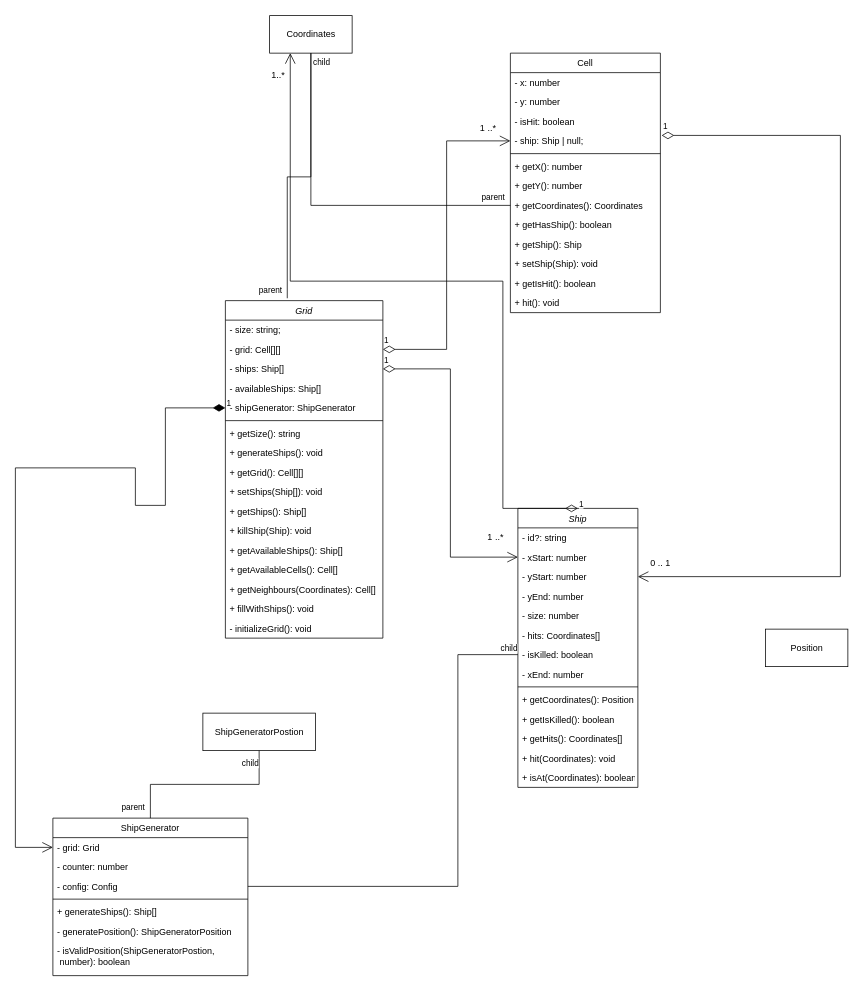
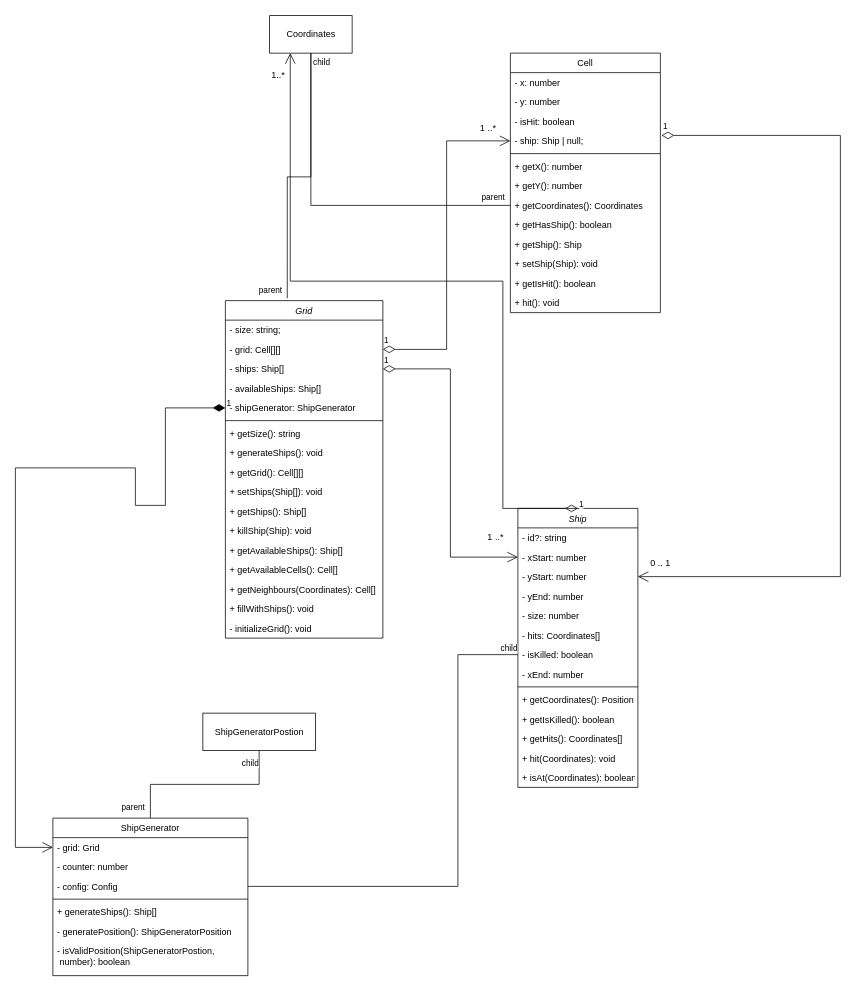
  <mxCell id="0" />
  <mxCell id="1" parent="0" />
  <mxCell id="2" value="Ship" style="swimlane;fontStyle=2;align=center;verticalAlign=top;childLayout=stackLayout;horizontal=1;startSize=26;horizontalStack=0;resizeParent=1;resizeLast=0;collapsible=1;marginBottom=0;rounded=0;shadow=0;strokeWidth=1;" parent="1" vertex="1"><mxGeometry x="690" y="677" width="160" height="372" as="geometry"><mxRectangle x="230" y="140" width="160" height="26" as="alternateBounds" /></mxGeometry></mxCell>
  <mxCell id="3" value="- id?: string" style="text;align=left;verticalAlign=top;spacingLeft=4;spacingRight=4;overflow=hidden;rotatable=0;points=[[0,0.5],[1,0.5]];portConstraint=eastwest;rounded=0;shadow=0;html=0;" parent="2" vertex="1"><mxGeometry y="26" width="160" height="26" as="geometry" /></mxCell>
  <mxCell id="4" value="- xStart: number" style="text;align=left;verticalAlign=top;spacingLeft=4;spacingRight=4;overflow=hidden;rotatable=0;points=[[0,0.5],[1,0.5]];portConstraint=eastwest;rounded=0;shadow=0;html=0;" parent="2" vertex="1"><mxGeometry y="52" width="160" height="26" as="geometry" /></mxCell>
  <mxCell id="5" value="- yStart: number" style="text;align=left;verticalAlign=top;spacingLeft=4;spacingRight=4;overflow=hidden;rotatable=0;points=[[0,0.5],[1,0.5]];portConstraint=eastwest;rounded=0;shadow=0;html=0;" parent="2" vertex="1"><mxGeometry y="78" width="160" height="26" as="geometry" /></mxCell>
  <mxCell id="6" value="- yEnd: number" style="text;align=left;verticalAlign=top;spacingLeft=4;spacingRight=4;overflow=hidden;rotatable=0;points=[[0,0.5],[1,0.5]];portConstraint=eastwest;rounded=0;shadow=0;html=0;" parent="2" vertex="1"><mxGeometry y="104" width="160" height="26" as="geometry" /></mxCell>
  <mxCell id="7" value="- size: number" style="text;align=left;verticalAlign=top;spacingLeft=4;spacingRight=4;overflow=hidden;rotatable=0;points=[[0,0.5],[1,0.5]];portConstraint=eastwest;rounded=0;shadow=0;html=0;" parent="2" vertex="1"><mxGeometry y="130" width="160" height="26" as="geometry" /></mxCell>
  <mxCell id="8" value="- hits: Coordinates[]" style="text;align=left;verticalAlign=top;spacingLeft=4;spacingRight=4;overflow=hidden;rotatable=0;points=[[0,0.5],[1,0.5]];portConstraint=eastwest;rounded=0;shadow=0;html=0;" parent="2" vertex="1"><mxGeometry y="156" width="160" height="26" as="geometry" /></mxCell>
  <mxCell id="9" value="- isKilled: boolean" style="text;align=left;verticalAlign=top;spacingLeft=4;spacingRight=4;overflow=hidden;rotatable=0;points=[[0,0.5],[1,0.5]];portConstraint=eastwest;rounded=0;shadow=0;html=0;" parent="2" vertex="1"><mxGeometry y="182" width="160" height="26" as="geometry" /></mxCell>
  <mxCell id="10" value="- xEnd: number" style="text;align=left;verticalAlign=top;spacingLeft=4;spacingRight=4;overflow=hidden;rotatable=0;points=[[0,0.5],[1,0.5]];portConstraint=eastwest;rounded=0;shadow=0;html=0;" parent="2" vertex="1"><mxGeometry y="208" width="160" height="26" as="geometry" /></mxCell>
  <mxCell id="11" value="" style="line;html=1;strokeWidth=1;align=left;verticalAlign=middle;spacingTop=-1;spacingLeft=3;spacingRight=3;rotatable=0;labelPosition=right;points=[];portConstraint=eastwest;" parent="2" vertex="1"><mxGeometry y="234" width="160" height="8" as="geometry" /></mxCell>
  <mxCell id="12" value="+ getCoordinates(): Position" style="text;align=left;verticalAlign=top;spacingLeft=4;spacingRight=4;overflow=hidden;rotatable=0;points=[[0,0.5],[1,0.5]];portConstraint=eastwest;rounded=0;shadow=0;html=0;" parent="2" vertex="1"><mxGeometry y="242" width="160" height="26" as="geometry" /></mxCell>
  <mxCell id="13" value="+ getIsKilled(): boolean" style="text;align=left;verticalAlign=top;spacingLeft=4;spacingRight=4;overflow=hidden;rotatable=0;points=[[0,0.5],[1,0.5]];portConstraint=eastwest;rounded=0;shadow=0;html=0;" parent="2" vertex="1"><mxGeometry y="268" width="160" height="26" as="geometry" /></mxCell>
  <mxCell id="14" value="+ getHits(): Coordinates[]" style="text;align=left;verticalAlign=top;spacingLeft=4;spacingRight=4;overflow=hidden;rotatable=0;points=[[0,0.5],[1,0.5]];portConstraint=eastwest;rounded=0;shadow=0;html=0;" parent="2" vertex="1"><mxGeometry y="294" width="160" height="26" as="geometry" /></mxCell>
  <mxCell id="15" value="+ hit(Coordinates): void" style="text;align=left;verticalAlign=top;spacingLeft=4;spacingRight=4;overflow=hidden;rotatable=0;points=[[0,0.5],[1,0.5]];portConstraint=eastwest;rounded=0;shadow=0;html=0;" parent="2" vertex="1"><mxGeometry y="320" width="160" height="26" as="geometry" /></mxCell>
  <mxCell id="16" value="+ isAt(Coordinates): boolean" style="text;align=left;verticalAlign=top;spacingLeft=4;spacingRight=4;overflow=hidden;rotatable=0;points=[[0,0.5],[1,0.5]];portConstraint=eastwest;rounded=0;shadow=0;html=0;" parent="2" vertex="1"><mxGeometry y="346" width="160" height="26" as="geometry" /></mxCell>
  <mxCell id="17" value="Cell" style="swimlane;fontStyle=0;align=center;verticalAlign=top;childLayout=stackLayout;horizontal=1;startSize=26;horizontalStack=0;resizeParent=1;resizeLast=0;collapsible=1;marginBottom=0;rounded=0;shadow=0;strokeWidth=1;" parent="1" vertex="1"><mxGeometry x="680" y="70" width="200" height="346" as="geometry"><mxRectangle x="550" y="140" width="160" height="26" as="alternateBounds" /></mxGeometry></mxCell>
  <mxCell id="18" value="- x: number" style="text;align=left;verticalAlign=top;spacingLeft=4;spacingRight=4;overflow=hidden;rotatable=0;points=[[0,0.5],[1,0.5]];portConstraint=eastwest;" parent="17" vertex="1"><mxGeometry y="26" width="200" height="26" as="geometry" /></mxCell>
  <mxCell id="19" value="- y: number" style="text;align=left;verticalAlign=top;spacingLeft=4;spacingRight=4;overflow=hidden;rotatable=0;points=[[0,0.5],[1,0.5]];portConstraint=eastwest;rounded=0;shadow=0;html=0;" parent="17" vertex="1"><mxGeometry y="52" width="200" height="26" as="geometry" /></mxCell>
  <mxCell id="20" value="- isHit: boolean" style="text;align=left;verticalAlign=top;spacingLeft=4;spacingRight=4;overflow=hidden;rotatable=0;points=[[0,0.5],[1,0.5]];portConstraint=eastwest;rounded=0;shadow=0;html=0;" parent="17" vertex="1"><mxGeometry y="78" width="200" height="26" as="geometry" /></mxCell>
  <mxCell id="21" value="- ship: Ship | null;" style="text;align=left;verticalAlign=top;spacingLeft=4;spacingRight=4;overflow=hidden;rotatable=0;points=[[0,0.5],[1,0.5]];portConstraint=eastwest;rounded=0;shadow=0;html=0;" parent="17" vertex="1"><mxGeometry y="104" width="200" height="26" as="geometry" /></mxCell>
  <mxCell id="22" value="" style="line;html=1;strokeWidth=1;align=left;verticalAlign=middle;spacingTop=-1;spacingLeft=3;spacingRight=3;rotatable=0;labelPosition=right;points=[];portConstraint=eastwest;" parent="17" vertex="1"><mxGeometry y="130" width="200" height="8" as="geometry" /></mxCell>
  <mxCell id="23" value="+ getX(): number" style="text;align=left;verticalAlign=top;spacingLeft=4;spacingRight=4;overflow=hidden;rotatable=0;points=[[0,0.5],[1,0.5]];portConstraint=eastwest;" parent="17" vertex="1"><mxGeometry y="138" width="200" height="26" as="geometry" /></mxCell>
  <mxCell id="24" value="+ getY(): number" style="text;align=left;verticalAlign=top;spacingLeft=4;spacingRight=4;overflow=hidden;rotatable=0;points=[[0,0.5],[1,0.5]];portConstraint=eastwest;" parent="17" vertex="1"><mxGeometry y="164" width="200" height="26" as="geometry" /></mxCell>
  <mxCell id="25" value="+ getCoordinates(): Coordinates" style="text;align=left;verticalAlign=top;spacingLeft=4;spacingRight=4;overflow=hidden;rotatable=0;points=[[0,0.5],[1,0.5]];portConstraint=eastwest;" vertex="1" parent="17"><mxGeometry y="190" width="200" height="26" as="geometry" /></mxCell>
  <mxCell id="26" value="+ getHasShip(): boolean" style="text;align=left;verticalAlign=top;spacingLeft=4;spacingRight=4;overflow=hidden;rotatable=0;points=[[0,0.5],[1,0.5]];portConstraint=eastwest;" parent="17" vertex="1"><mxGeometry y="216" width="200" height="26" as="geometry" /></mxCell>
  <mxCell id="27" value="+ getShip(): Ship" style="text;align=left;verticalAlign=top;spacingLeft=4;spacingRight=4;overflow=hidden;rotatable=0;points=[[0,0.5],[1,0.5]];portConstraint=eastwest;" parent="17" vertex="1"><mxGeometry y="242" width="200" height="26" as="geometry" /></mxCell>
  <mxCell id="28" value="+ setShip(Ship): void" style="text;align=left;verticalAlign=top;spacingLeft=4;spacingRight=4;overflow=hidden;rotatable=0;points=[[0,0.5],[1,0.5]];portConstraint=eastwest;" parent="17" vertex="1"><mxGeometry y="268" width="200" height="26" as="geometry" /></mxCell>
  <mxCell id="29" value="+ getIsHit(): boolean" style="text;align=left;verticalAlign=top;spacingLeft=4;spacingRight=4;overflow=hidden;rotatable=0;points=[[0,0.5],[1,0.5]];portConstraint=eastwest;" parent="17" vertex="1"><mxGeometry y="294" width="200" height="26" as="geometry" /></mxCell>
  <mxCell id="30" value="+ hit(): void" style="text;align=left;verticalAlign=top;spacingLeft=4;spacingRight=4;overflow=hidden;rotatable=0;points=[[0,0.5],[1,0.5]];portConstraint=eastwest;" parent="17" vertex="1"><mxGeometry y="320" width="200" height="26" as="geometry" /></mxCell>
- <mxCell id="31" value="Position" style="html=1;" parent="1" vertex="1"><mxGeometry x="1020" y="838" width="110" height="50" as="geometry" /></mxCell>
  <mxCell id="32" value="Coordinates" style="html=1;" parent="1" vertex="1"><mxGeometry x="359" y="20" width="110" height="50" as="geometry" /></mxCell>
  <mxCell id="33" value="ShipGenerator" style="swimlane;fontStyle=0;align=center;verticalAlign=top;childLayout=stackLayout;horizontal=1;startSize=26;horizontalStack=0;resizeParent=1;resizeParentMax=0;resizeLast=0;collapsible=1;marginBottom=0;" parent="1" vertex="1"><mxGeometry x="70" y="1090" width="260" height="210" as="geometry" /></mxCell>
  <mxCell id="34" value="- grid: Grid" style="text;strokeColor=none;fillColor=none;align=left;verticalAlign=top;spacingLeft=4;spacingRight=4;overflow=hidden;rotatable=0;points=[[0,0.5],[1,0.5]];portConstraint=eastwest;" parent="33" vertex="1"><mxGeometry y="26" width="260" height="26" as="geometry" /></mxCell>
  <mxCell id="35" value="- counter: number" style="text;strokeColor=none;fillColor=none;align=left;verticalAlign=top;spacingLeft=4;spacingRight=4;overflow=hidden;rotatable=0;points=[[0,0.5],[1,0.5]];portConstraint=eastwest;" parent="33" vertex="1"><mxGeometry y="52" width="260" height="26" as="geometry" /></mxCell>
  <mxCell id="36" value="- config: Config" style="text;strokeColor=none;fillColor=none;align=left;verticalAlign=top;spacingLeft=4;spacingRight=4;overflow=hidden;rotatable=0;points=[[0,0.5],[1,0.5]];portConstraint=eastwest;" parent="33" vertex="1"><mxGeometry y="78" width="260" height="26" as="geometry" /></mxCell>
  <mxCell id="37" value="" style="line;strokeWidth=1;fillColor=none;align=left;verticalAlign=middle;spacingTop=-1;spacingLeft=3;spacingRight=3;rotatable=0;labelPosition=right;points=[];portConstraint=eastwest;" parent="33" vertex="1"><mxGeometry y="104" width="260" height="8" as="geometry" /></mxCell>
  <mxCell id="38" value="+ generateShips(): Ship[]" style="text;strokeColor=none;fillColor=none;align=left;verticalAlign=top;spacingLeft=4;spacingRight=4;overflow=hidden;rotatable=0;points=[[0,0.5],[1,0.5]];portConstraint=eastwest;" parent="33" vertex="1"><mxGeometry y="112" width="260" height="26" as="geometry" /></mxCell>
  <mxCell id="39" value="- generatePosition(): ShipGeneratorPosition" style="text;strokeColor=none;fillColor=none;align=left;verticalAlign=top;spacingLeft=4;spacingRight=4;overflow=hidden;rotatable=0;points=[[0,0.5],[1,0.5]];portConstraint=eastwest;" parent="33" vertex="1"><mxGeometry y="138" width="260" height="26" as="geometry" /></mxCell>
  <mxCell id="40" value="- isValidPosition(ShipGeneratorPostion,&#10; number): boolean" style="text;strokeColor=none;fillColor=none;align=left;verticalAlign=top;spacingLeft=4;spacingRight=4;overflow=hidden;rotatable=0;points=[[0,0.5],[1,0.5]];portConstraint=eastwest;" parent="33" vertex="1"><mxGeometry y="164" width="260" height="46" as="geometry" /></mxCell>
  <mxCell id="41" value="ShipGeneratorPostion" style="html=1;" parent="1" vertex="1"><mxGeometry x="270" y="950" width="150" height="50" as="geometry" /></mxCell>
  <mxCell id="42" value="Grid" style="swimlane;fontStyle=2;align=center;verticalAlign=top;childLayout=stackLayout;horizontal=1;startSize=26;horizontalStack=0;resizeParent=1;resizeLast=0;collapsible=1;marginBottom=0;rounded=0;shadow=0;strokeWidth=1;" parent="1" vertex="1"><mxGeometry x="300" y="400" width="210" height="450" as="geometry"><mxRectangle x="230" y="140" width="160" height="26" as="alternateBounds" /></mxGeometry></mxCell>
  <mxCell id="43" value="- size: string;" style="text;align=left;verticalAlign=top;spacingLeft=4;spacingRight=4;overflow=hidden;rotatable=0;points=[[0,0.5],[1,0.5]];portConstraint=eastwest;rounded=0;shadow=0;html=0;" parent="42" vertex="1"><mxGeometry y="26" width="210" height="26" as="geometry" /></mxCell>
  <mxCell id="44" value="- grid: Cell[][]" style="text;align=left;verticalAlign=top;spacingLeft=4;spacingRight=4;overflow=hidden;rotatable=0;points=[[0,0.5],[1,0.5]];portConstraint=eastwest;rounded=0;shadow=0;html=0;" parent="42" vertex="1"><mxGeometry y="52" width="210" height="26" as="geometry" /></mxCell>
  <mxCell id="45" value="- ships: Ship[] &#10;" style="text;align=left;verticalAlign=top;spacingLeft=4;spacingRight=4;overflow=hidden;rotatable=0;points=[[0,0.5],[1,0.5]];portConstraint=eastwest;rounded=0;shadow=0;html=0;" parent="42" vertex="1"><mxGeometry y="78" width="210" height="26" as="geometry" /></mxCell>
  <mxCell id="46" value="- availableShips: Ship[]" style="text;align=left;verticalAlign=top;spacingLeft=4;spacingRight=4;overflow=hidden;rotatable=0;points=[[0,0.5],[1,0.5]];portConstraint=eastwest;rounded=0;shadow=0;html=0;" parent="42" vertex="1"><mxGeometry y="104" width="210" height="26" as="geometry" /></mxCell>
  <mxCell id="47" value="- shipGenerator: ShipGenerator" style="text;align=left;verticalAlign=top;spacingLeft=4;spacingRight=4;overflow=hidden;rotatable=0;points=[[0,0.5],[1,0.5]];portConstraint=eastwest;rounded=0;shadow=0;html=0;" parent="42" vertex="1"><mxGeometry y="130" width="210" height="26" as="geometry" /></mxCell>
  <mxCell id="48" value="" style="line;html=1;strokeWidth=1;align=left;verticalAlign=middle;spacingTop=-1;spacingLeft=3;spacingRight=3;rotatable=0;labelPosition=right;points=[];portConstraint=eastwest;" parent="42" vertex="1"><mxGeometry y="156" width="210" height="8" as="geometry" /></mxCell>
  <mxCell id="49" value="+ getSize(): string" style="text;align=left;verticalAlign=top;spacingLeft=4;spacingRight=4;overflow=hidden;rotatable=0;points=[[0,0.5],[1,0.5]];portConstraint=eastwest;rounded=0;shadow=0;html=0;" parent="42" vertex="1"><mxGeometry y="164" width="210" height="26" as="geometry" /></mxCell>
  <mxCell id="50" value="+ generateShips(): void" style="text;align=left;verticalAlign=top;spacingLeft=4;spacingRight=4;overflow=hidden;rotatable=0;points=[[0,0.5],[1,0.5]];portConstraint=eastwest;rounded=0;shadow=0;html=0;" parent="42" vertex="1"><mxGeometry y="190" width="210" height="26" as="geometry" /></mxCell>
  <mxCell id="51" value="+ getGrid(): Cell[][]" style="text;align=left;verticalAlign=top;spacingLeft=4;spacingRight=4;overflow=hidden;rotatable=0;points=[[0,0.5],[1,0.5]];portConstraint=eastwest;rounded=0;shadow=0;html=0;" parent="42" vertex="1"><mxGeometry y="216" width="210" height="26" as="geometry" /></mxCell>
  <mxCell id="52" value="+ setShips(Ship[]): void" style="text;align=left;verticalAlign=top;spacingLeft=4;spacingRight=4;overflow=hidden;rotatable=0;points=[[0,0.5],[1,0.5]];portConstraint=eastwest;rounded=0;shadow=0;html=0;" parent="42" vertex="1"><mxGeometry y="242" width="210" height="26" as="geometry" /></mxCell>
  <mxCell id="53" value="+ getShips(): Ship[]" style="text;align=left;verticalAlign=top;spacingLeft=4;spacingRight=4;overflow=hidden;rotatable=0;points=[[0,0.5],[1,0.5]];portConstraint=eastwest;rounded=0;shadow=0;html=0;" parent="42" vertex="1"><mxGeometry y="268" width="210" height="26" as="geometry" /></mxCell>
  <mxCell id="54" value="+ killShip(Ship): void" style="text;align=left;verticalAlign=top;spacingLeft=4;spacingRight=4;overflow=hidden;rotatable=0;points=[[0,0.5],[1,0.5]];portConstraint=eastwest;rounded=0;shadow=0;html=0;" vertex="1" parent="42"><mxGeometry y="294" width="210" height="26" as="geometry" /></mxCell>
  <mxCell id="55" value="+ getAvailableShips(): Ship[]" style="text;align=left;verticalAlign=top;spacingLeft=4;spacingRight=4;overflow=hidden;rotatable=0;points=[[0,0.5],[1,0.5]];portConstraint=eastwest;rounded=0;shadow=0;html=0;" vertex="1" parent="42"><mxGeometry y="320" width="210" height="26" as="geometry" /></mxCell>
  <mxCell id="56" value="+ getAvailableCells(): Cell[]" style="text;align=left;verticalAlign=top;spacingLeft=4;spacingRight=4;overflow=hidden;rotatable=0;points=[[0,0.5],[1,0.5]];portConstraint=eastwest;rounded=0;shadow=0;html=0;" vertex="1" parent="42"><mxGeometry y="346" width="210" height="26" as="geometry" /></mxCell>
  <mxCell id="57" value="+ getNeighbours(Coordinates): Cell[]" style="text;align=left;verticalAlign=top;spacingLeft=4;spacingRight=4;overflow=hidden;rotatable=0;points=[[0,0.5],[1,0.5]];portConstraint=eastwest;rounded=0;shadow=0;html=0;" vertex="1" parent="42"><mxGeometry y="372" width="210" height="26" as="geometry" /></mxCell>
  <mxCell id="58" value="+ fillWithShips(): void" style="text;align=left;verticalAlign=top;spacingLeft=4;spacingRight=4;overflow=hidden;rotatable=0;points=[[0,0.5],[1,0.5]];portConstraint=eastwest;rounded=0;shadow=0;html=0;" vertex="1" parent="42"><mxGeometry y="398" width="210" height="26" as="geometry" /></mxCell>
  <mxCell id="59" value="- initializeGrid(): void" style="text;align=left;verticalAlign=top;spacingLeft=4;spacingRight=4;overflow=hidden;rotatable=0;points=[[0,0.5],[1,0.5]];portConstraint=eastwest;rounded=0;shadow=0;html=0;" vertex="1" parent="42"><mxGeometry y="424" width="210" height="26" as="geometry" /></mxCell>
  <mxCell id="60" value="1" style="endArrow=open;html=1;endSize=12;startArrow=diamondThin;startSize=14;startFill=1;edgeStyle=orthogonalEdgeStyle;align=left;verticalAlign=bottom;rounded=0;entryX=0;entryY=0.5;entryDx=0;entryDy=0;exitX=0;exitY=0.5;exitDx=0;exitDy=0;" edge="1" parent="1" source="47" target="34"><mxGeometry x="-1" y="3" relative="1" as="geometry"><mxPoint x="230" y="673" as="sourcePoint" /><mxPoint x="325" y="590" as="targetPoint" /><Array as="points"><mxPoint x="220" y="543" /><mxPoint x="220" y="673" /><mxPoint x="180" y="673" /><mxPoint x="180" y="623" /><mxPoint x="20" y="623" /><mxPoint x="20" y="1129" /></Array></mxGeometry></mxCell>
  <mxCell id="61" value="" style="endArrow=none;html=1;edgeStyle=orthogonalEdgeStyle;rounded=0;exitX=1;exitY=0.5;exitDx=0;exitDy=0;entryX=0;entryY=0.5;entryDx=0;entryDy=0;" edge="1" parent="1" source="36" target="9"><mxGeometry relative="1" as="geometry"><mxPoint x="450" y="1200" as="sourcePoint" /><mxPoint x="610" y="1200" as="targetPoint" /><Array as="points"><mxPoint x="610" y="1181" /><mxPoint x="610" y="872" /></Array></mxGeometry></mxCell>
  <mxCell id="62" value="child" style="edgeLabel;resizable=0;html=1;align=right;verticalAlign=bottom;" connectable="0" vertex="1" parent="61"><mxGeometry x="1" relative="1" as="geometry" /></mxCell>
  <mxCell id="63" value="" style="endArrow=none;html=1;edgeStyle=orthogonalEdgeStyle;rounded=0;exitX=0;exitY=0.5;exitDx=0;exitDy=0;entryX=0.5;entryY=1;entryDx=0;entryDy=0;" edge="1" parent="1" source="25" target="32"><mxGeometry relative="1" as="geometry"><mxPoint x="370" y="180" as="sourcePoint" /><mxPoint x="530" y="180" as="targetPoint" /></mxGeometry></mxCell>
  <mxCell id="64" value="parent" style="edgeLabel;resizable=0;html=1;align=left;verticalAlign=bottom;" connectable="0" vertex="1" parent="63"><mxGeometry x="-1" relative="1" as="geometry"><mxPoint x="-40" y="-3" as="offset" /></mxGeometry></mxCell>
  <mxCell id="65" value="child" style="edgeLabel;resizable=0;html=1;align=right;verticalAlign=bottom;" connectable="0" vertex="1" parent="63"><mxGeometry x="1" relative="1" as="geometry"><mxPoint x="26" y="20" as="offset" /></mxGeometry></mxCell>
  <mxCell id="66" value="1" style="endArrow=open;html=1;endSize=12;startArrow=diamondThin;startSize=14;startFill=0;edgeStyle=orthogonalEdgeStyle;align=left;verticalAlign=bottom;rounded=0;exitX=1;exitY=0.5;exitDx=0;exitDy=0;entryX=0;entryY=0.5;entryDx=0;entryDy=0;" edge="1" parent="1" source="44" target="21"><mxGeometry x="-1" y="3" relative="1" as="geometry"><mxPoint x="580" y="490" as="sourcePoint" /><mxPoint x="740" y="490" as="targetPoint" /></mxGeometry></mxCell>
  <mxCell id="67" value="1 ..*" style="text;html=1;align=center;verticalAlign=middle;resizable=0;points=[];autosize=1;strokeColor=none;fillColor=none;" vertex="1" parent="1"><mxGeometry x="630" y="155" width="40" height="30" as="geometry" /></mxCell>
  <mxCell id="68" value="1" style="endArrow=open;html=1;endSize=12;startArrow=diamondThin;startSize=14;startFill=0;edgeStyle=orthogonalEdgeStyle;align=left;verticalAlign=bottom;rounded=0;exitX=1;exitY=0.5;exitDx=0;exitDy=0;entryX=0;entryY=0.5;entryDx=0;entryDy=0;" edge="1" parent="1" source="45" target="4"><mxGeometry x="-1" y="3" relative="1" as="geometry"><mxPoint x="520" y="475" as="sourcePoint" /><mxPoint x="690" y="197" as="targetPoint" /></mxGeometry></mxCell>
  <mxCell id="69" value="1 ..*" style="text;html=1;align=center;verticalAlign=middle;resizable=0;points=[];autosize=1;strokeColor=none;fillColor=none;" vertex="1" parent="1"><mxGeometry x="640" y="700" width="40" height="30" as="geometry" /></mxCell>
  <mxCell id="70" value="1" style="endArrow=open;html=1;endSize=12;startArrow=diamondThin;startSize=14;startFill=0;edgeStyle=orthogonalEdgeStyle;align=left;verticalAlign=bottom;rounded=0;exitX=1.008;exitY=0.22;exitDx=0;exitDy=0;entryX=1;entryY=0.5;entryDx=0;entryDy=0;exitPerimeter=0;" edge="1" parent="1" source="21" target="5"><mxGeometry x="-1" y="3" relative="1" as="geometry"><mxPoint x="950" y="320" as="sourcePoint" /><mxPoint x="1130" y="571" as="targetPoint" /><Array as="points"><mxPoint x="1120" y="180" /><mxPoint x="1120" y="768" /></Array></mxGeometry></mxCell>
  <mxCell id="71" value="0 .. 1" style="text;html=1;align=center;verticalAlign=middle;resizable=0;points=[];autosize=1;strokeColor=none;fillColor=none;" vertex="1" parent="1"><mxGeometry x="855" y="735" width="50" height="30" as="geometry" /></mxCell>
  <mxCell id="72" value="" style="endArrow=none;html=1;edgeStyle=orthogonalEdgeStyle;rounded=0;exitX=0.393;exitY=-0.007;exitDx=0;exitDy=0;entryX=0.5;entryY=1;entryDx=0;entryDy=0;exitPerimeter=0;" edge="1" parent="1" source="42" target="32"><mxGeometry relative="1" as="geometry"><mxPoint x="596" y="283" as="sourcePoint" /><mxPoint x="330" y="80" as="targetPoint" /></mxGeometry></mxCell>
  <mxCell id="73" value="parent" style="edgeLabel;resizable=0;html=1;align=left;verticalAlign=bottom;" connectable="0" vertex="1" parent="72"><mxGeometry x="-1" relative="1" as="geometry"><mxPoint x="-40" y="-3" as="offset" /></mxGeometry></mxCell>
  <mxCell id="74" value="child" style="edgeLabel;resizable=0;html=1;align=right;verticalAlign=bottom;" connectable="0" vertex="1" parent="72"><mxGeometry x="1" relative="1" as="geometry"><mxPoint x="26" y="20" as="offset" /></mxGeometry></mxCell>
  <mxCell id="75" value="" style="endArrow=none;html=1;edgeStyle=orthogonalEdgeStyle;rounded=0;entryX=0.5;entryY=1;entryDx=0;entryDy=0;exitX=0.5;exitY=0;exitDx=0;exitDy=0;" edge="1" parent="1" source="33" target="41"><mxGeometry relative="1" as="geometry"><mxPoint x="150" y="500" as="sourcePoint" /><mxPoint x="310" y="500" as="targetPoint" /></mxGeometry></mxCell>
  <mxCell id="76" value="parent" style="edgeLabel;resizable=0;html=1;align=left;verticalAlign=bottom;" connectable="0" vertex="1" parent="75"><mxGeometry x="-1" relative="1" as="geometry"><mxPoint x="-40" y="-7" as="offset" /></mxGeometry></mxCell>
  <mxCell id="77" value="child" style="edgeLabel;resizable=0;html=1;align=right;verticalAlign=bottom;" connectable="0" vertex="1" parent="75"><mxGeometry x="1" relative="1" as="geometry"><mxPoint y="25" as="offset" /></mxGeometry></mxCell>
  <mxCell id="78" value="1" style="endArrow=open;html=1;endSize=12;startArrow=diamondThin;startSize=14;startFill=0;edgeStyle=orthogonalEdgeStyle;align=left;verticalAlign=bottom;rounded=0;exitX=0.5;exitY=0;exitDx=0;exitDy=0;entryX=0.25;entryY=1;entryDx=0;entryDy=0;" edge="1" parent="1" source="2" target="32"><mxGeometry x="-1" y="3" relative="1" as="geometry"><mxPoint x="520" y="501" as="sourcePoint" /><mxPoint x="700" y="752" as="targetPoint" /><Array as="points"><mxPoint x="670" y="677" /><mxPoint x="670" y="374" /><mxPoint x="387" y="374" /></Array></mxGeometry></mxCell>
  <mxCell id="79" value="1..*" style="text;html=1;align=center;verticalAlign=middle;resizable=0;points=[];autosize=1;strokeColor=none;fillColor=none;" vertex="1" parent="1"><mxGeometry x="350" y="85" width="40" height="30" as="geometry" /></mxCell>
